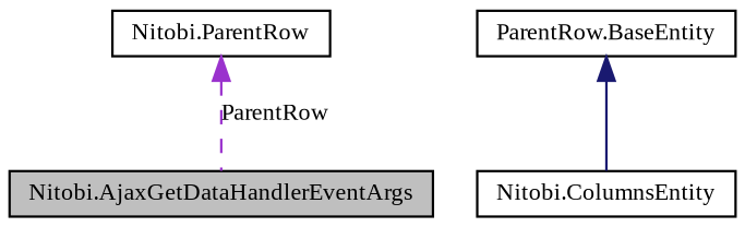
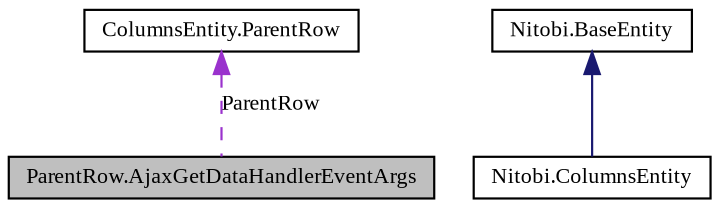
  digraph {
    fontname="Liberation Serif"
    node [color=black fontname="Liberation Serif" fontsize=10 shape=record]
    edge [dir=back fontname="Liberation Serif" fontsize=10 labelfontname=FreeSans labelfontsize=10]
-   n1 [fillcolor=grey75 fontcolor=black height=0.2 label="Nitobi.AjaxGetDataHandlerEventArgs" style=filled width=0.4]
-   n2 [height=0.2 label="Nitobi.ParentRow" width=0.4]
+   n1 [fillcolor=grey75 fontcolor=black height=0.2 label="ParentRow.AjaxGetDataHandlerEventArgs" style=filled width=0.4]
+   n2 [height=0.2 label="ColumnsEntity.ParentRow" width=0.4]
    n3 [height=0.2 label="Nitobi.ColumnsEntity" width=0.4]
-   n4 [height=0.2 label="ParentRow.BaseEntity" width=0.4]
+   n4 [height=0.2 label="Nitobi.BaseEntity" width=0.4]
    n2 -> n1 [color=darkorchid3 label=ParentRow style=dashed]
    n4 -> n3 [color=midnightblue style=solid]
  }
